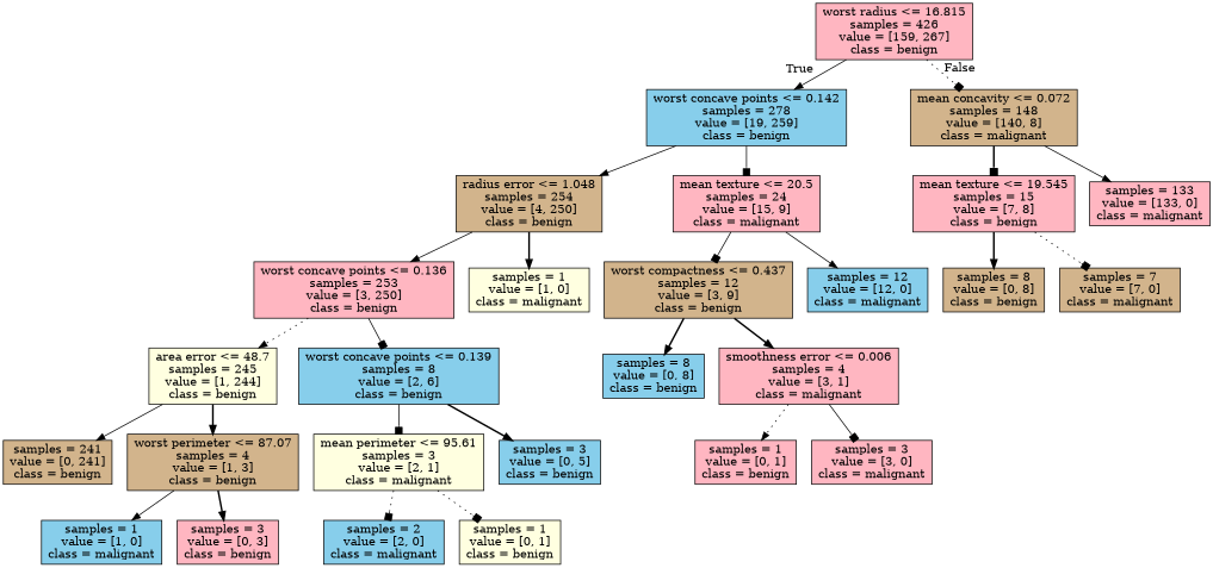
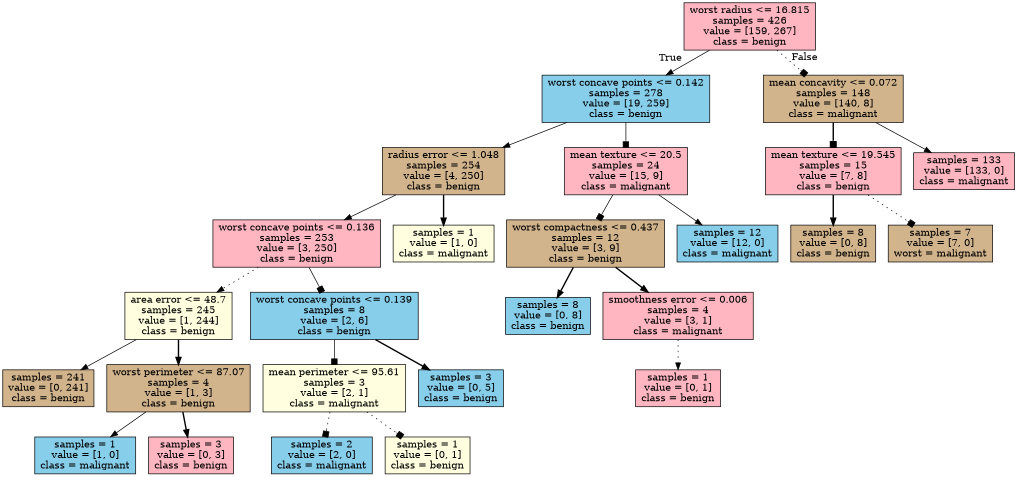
  digraph {
    node [color=black fillcolor=lightpink shape=box style=filled]
    edge [arrowhead=normal style=solid]
    n1 [label="worst radius <= 16.815\nsamples = 426\nvalue = [159, 267]\nclass = benign"]
    n2 [fillcolor=skyblue label="worst concave points <= 0.142\nsamples = 278\nvalue = [19, 259]\nclass = benign"]
    n3 [fillcolor=tan label="mean concavity <= 0.072\nsamples = 148\nvalue = [140, 8]\nclass = malignant"]
    n4 [fillcolor=tan label="radius error <= 1.048\nsamples = 254\nvalue = [4, 250]\nclass = benign"]
    n5 [label="mean texture <= 20.5\nsamples = 24\nvalue = [15, 9]\nclass = malignant"]
    n6 [label="mean texture <= 19.545\nsamples = 15\nvalue = [7, 8]\nclass = benign"]
    n7 [label="samples = 133\nvalue = [133, 0]\nclass = malignant"]
    n8 [label="worst concave points <= 0.136\nsamples = 253\nvalue = [3, 250]\nclass = benign"]
    n9 [fillcolor=lightyellow label="samples = 1\nvalue = [1, 0]\nclass = malignant"]
    n10 [fillcolor=tan label="worst compactness <= 0.437\nsamples = 12\nvalue = [3, 9]\nclass = benign"]
    n11 [fillcolor=skyblue label="samples = 12\nvalue = [12, 0]\nclass = malignant"]
    n12 [fillcolor=lightyellow label="area error <= 48.7\nsamples = 245\nvalue = [1, 244]\nclass = benign"]
    n13 [fillcolor=skyblue label="worst concave points <= 0.139\nsamples = 8\nvalue = [2, 6]\nclass = benign"]
    n14 [fillcolor=tan label="samples = 241\nvalue = [0, 241]\nclass = benign"]
    n15 [fillcolor=tan label="worst perimeter <= 87.07\nsamples = 4\nvalue = [1, 3]\nclass = benign"]
    n16 [fillcolor=lightyellow label="mean perimeter <= 95.61\nsamples = 3\nvalue = [2, 1]\nclass = malignant"]
    n17 [fillcolor=skyblue label="samples = 3\nvalue = [0, 5]\nclass = benign"]
    n18 [fillcolor=skyblue label="samples = 1\nvalue = [1, 0]\nclass = malignant"]
    n19 [label="samples = 3\nvalue = [0, 3]\nclass = benign"]
    n20 [fillcolor=skyblue label="samples = 2\nvalue = [2, 0]\nclass = malignant"]
    n21 [fillcolor=lightyellow label="samples = 1\nvalue = [0, 1]\nclass = benign"]
    n22 [fillcolor=skyblue label="samples = 8\nvalue = [0, 8]\nclass = benign"]
    n23 [label="smoothness error <= 0.006\nsamples = 4\nvalue = [3, 1]\nclass = malignant"]
    n24 [label="samples = 1\nvalue = [0, 1]\nclass = benign"]
-   n25 [label="samples = 3\nvalue = [3, 0]\nclass = malignant"]
    n26 [fillcolor=tan label="samples = 8\nvalue = [0, 8]\nclass = benign"]
-   n27 [fillcolor=tan label="samples = 7\nvalue = [7, 0]\nclass = malignant"]
+   n27 [fillcolor=tan label="samples = 7\nvalue = [7, 0]\nworst = malignant"]
    n1 -> n2 [headlabel=True labelangle=45 labeldistance=2.5]
    n1 -> n3 [arrowhead=box headlabel=False labelangle=-45 labeldistance=2.5 style=dotted]
    n2 -> n4
    n2 -> n5 [arrowhead=box]
    n3 -> n6 [arrowhead=box style=bold]
    n3 -> n7
    n4 -> n8
    n4 -> n9 [style=bold]
    n5 -> n10 [arrowhead=box]
    n5 -> n11
    n6 -> n26 [style=bold]
    n6 -> n27 [arrowhead=box style=dotted]
    n8 -> n12 [style=dotted]
    n8 -> n13 [arrowhead=box]
    n10 -> n22 [style=bold]
    n10 -> n23 [style=bold]
    n12 -> n14
    n12 -> n15 [style=bold]
    n13 -> n16 [arrowhead=box]
    n13 -> n17 [style=bold]
    n15 -> n18
    n15 -> n19 [style=bold]
    n16 -> n20 [arrowhead=box style=dotted]
    n16 -> n21 [arrowhead=box style=dotted]
    n23 -> n24 [style=dotted]
-   n23 -> n25 [arrowhead=box]
  }
